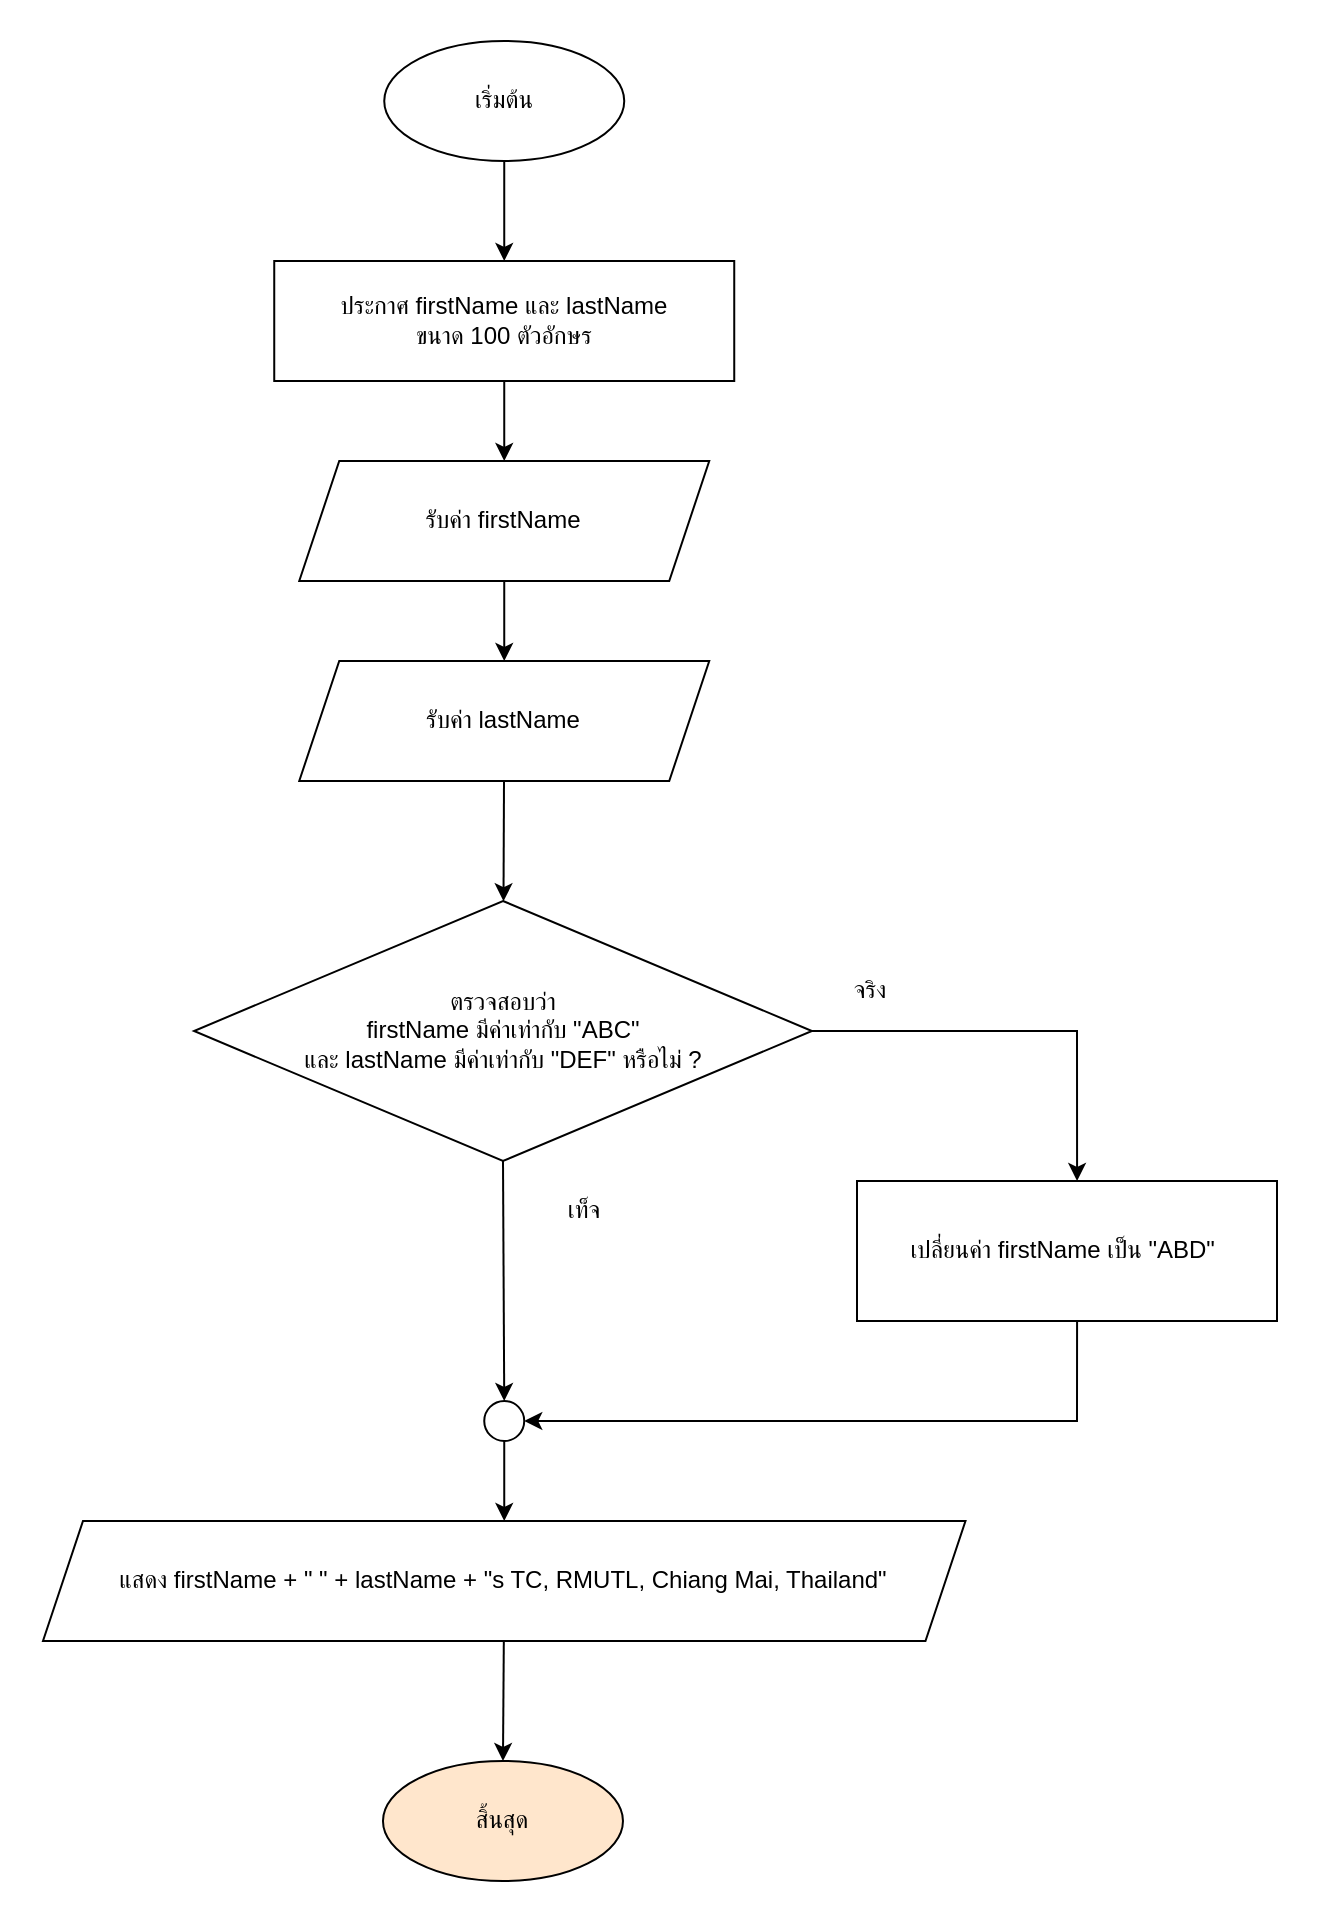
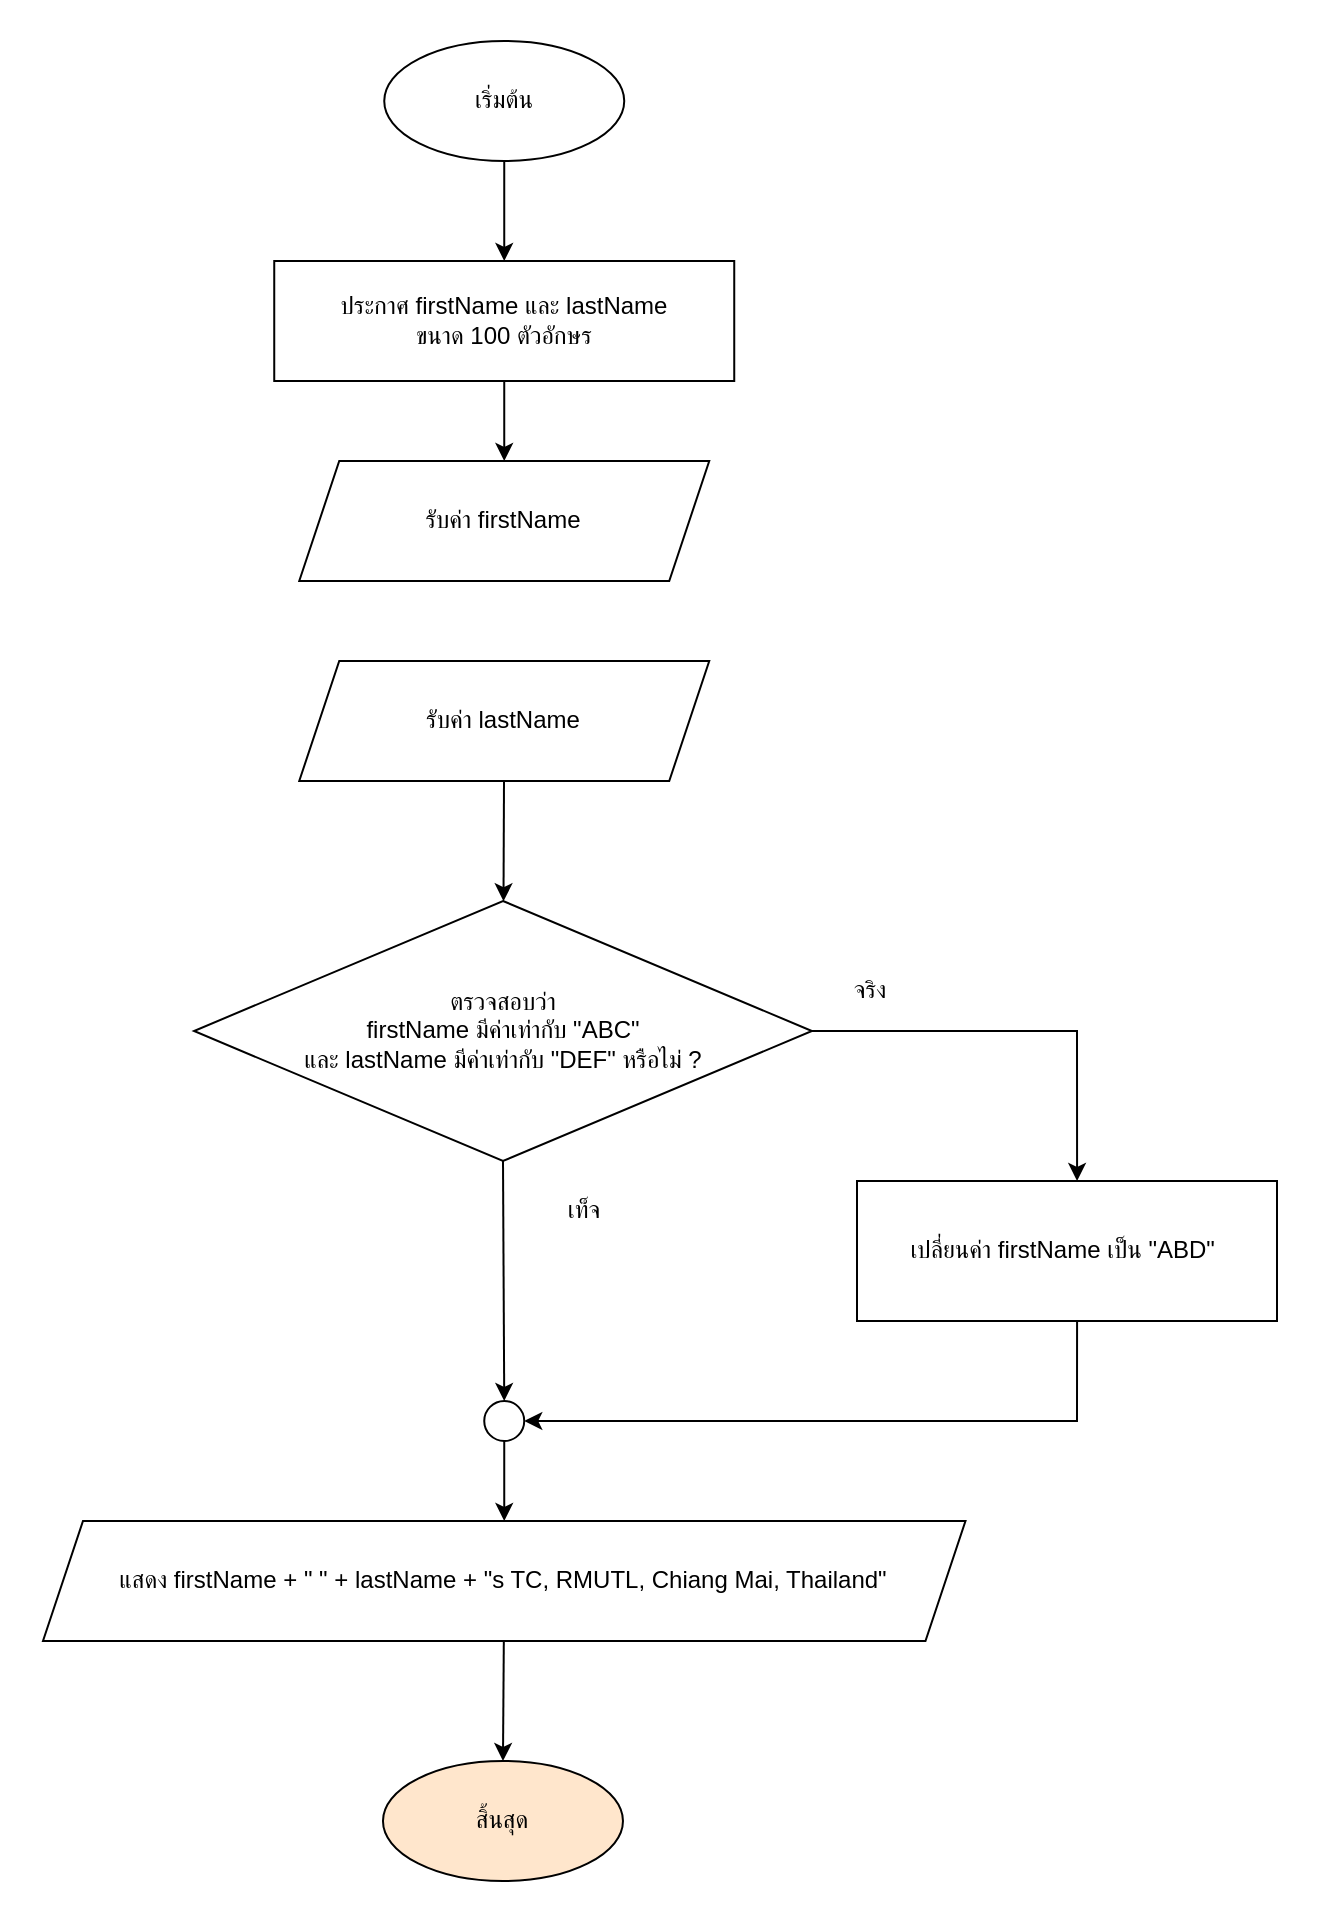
  <mxCell id="0" />
  <mxCell id="1" parent="0" />
  <mxCell id="2" value="" style="edgeStyle=none;html=1;" parent="1" source="3" target="6" edge="1"><mxGeometry relative="1" as="geometry" /></mxCell>
  <mxCell id="3" value="เริ่มต้น" style="ellipse;whiteSpace=wrap;html=1;" parent="1" vertex="1"><mxGeometry x="191.62" y="20" width="120" height="60" as="geometry" /></mxCell>
  <mxCell id="4" value="สิ้นสุด" style="ellipse;whiteSpace=wrap;html=1;fillColor=#ffe6cc;" parent="1" vertex="1"><mxGeometry x="190.99" y="880" width="120" height="60" as="geometry" /></mxCell>
  <mxCell id="5" value="" style="edgeStyle=none;html=1;" parent="1" source="6" target="8" edge="1"><mxGeometry relative="1" as="geometry" /></mxCell>
  <mxCell id="6" value="ประกาศ firstName และ lastName&lt;br&gt;ขนาด 100 ตัวอักษร" style="rounded=0;whiteSpace=wrap;html=1;" parent="1" vertex="1"><mxGeometry x="136.62" y="130" width="230" height="60" as="geometry" /></mxCell>
- <mxCell id="7" value="" style="edgeStyle=none;html=1;" parent="1" source="8" target="10" edge="1"><mxGeometry relative="1" as="geometry" /></mxCell>
  <mxCell id="8" value="รับค่า firstName" style="shape=parallelogram;perimeter=parallelogramPerimeter;whiteSpace=wrap;html=1;fixedSize=1;" parent="1" vertex="1"><mxGeometry x="149.12" y="230" width="205" height="60" as="geometry" /></mxCell>
  <mxCell id="9" value="" style="edgeStyle=none;html=1;" edge="1" parent="1" source="10" target="15"><mxGeometry relative="1" as="geometry" /></mxCell>
  <mxCell id="10" value="รับค่า lastName" style="shape=parallelogram;perimeter=parallelogramPerimeter;whiteSpace=wrap;html=1;fixedSize=1;" parent="1" vertex="1"><mxGeometry x="149.12" y="330" width="205" height="60" as="geometry" /></mxCell>
  <mxCell id="11" value="" style="edgeStyle=none;html=1;" parent="1" source="12" target="4" edge="1"><mxGeometry relative="1" as="geometry" /></mxCell>
  <mxCell id="12" value="แสดง firstName + &quot; &quot; + lastName + &quot;s TC, RMUTL, Chiang Mai, Thailand&quot;" style="shape=parallelogram;perimeter=parallelogramPerimeter;whiteSpace=wrap;html=1;fixedSize=1;" parent="1" vertex="1"><mxGeometry x="20.99" y="760" width="461.25" height="60" as="geometry" /></mxCell>
  <mxCell id="13" style="edgeStyle=none;rounded=0;html=1;entryX=0.524;entryY=0;entryDx=0;entryDy=0;entryPerimeter=0;exitX=1;exitY=0.5;exitDx=0;exitDy=0;" edge="1" parent="1" source="15" target="17"><mxGeometry relative="1" as="geometry"><Array as="points"><mxPoint x="538" y="515" /></Array></mxGeometry></mxCell>
  <mxCell id="14" style="edgeStyle=none;rounded=0;html=1;exitX=0.5;exitY=1;exitDx=0;exitDy=0;entryX=0.5;entryY=0;entryDx=0;entryDy=0;" edge="1" parent="1" source="15" target="19"><mxGeometry relative="1" as="geometry" /></mxCell>
  <mxCell id="15" value="ตรวจสอบว่า&lt;br&gt;firstName มีค่าเท่ากับ &quot;ABC&quot;&lt;br&gt;และ lastName มีค่าเท่ากับ &quot;DEF&quot; หรือไม่ ?" style="rhombus;whiteSpace=wrap;html=1;" vertex="1" parent="1"><mxGeometry x="96.52" y="450" width="308.95" height="130" as="geometry" /></mxCell>
  <mxCell id="16" style="edgeStyle=none;rounded=0;html=1;exitX=0.524;exitY=1;exitDx=0;exitDy=0;exitPerimeter=0;" edge="1" parent="1" source="17" target="19"><mxGeometry relative="1" as="geometry"><mxPoint x="548" y="680" as="sourcePoint" /><Array as="points"><mxPoint x="538" y="710" /></Array></mxGeometry></mxCell>
  <mxCell id="17" value="เปลี่ยนค่า firstName เป็น &quot;ABD&quot;&amp;nbsp;" style="rounded=0;whiteSpace=wrap;html=1;" vertex="1" parent="1"><mxGeometry x="428" y="590" width="210" height="70" as="geometry" /></mxCell>
  <mxCell id="18" value="" style="edgeStyle=none;rounded=0;html=1;" edge="1" parent="1" source="19" target="12"><mxGeometry relative="1" as="geometry" /></mxCell>
  <mxCell id="19" value="" style="ellipse;whiteSpace=wrap;html=1;aspect=fixed;" vertex="1" parent="1"><mxGeometry x="241.62" y="700" width="20" height="20" as="geometry" /></mxCell>
  <mxCell id="20" value="จริง" style="text;html=1;strokeColor=none;fillColor=none;align=center;verticalAlign=middle;whiteSpace=wrap;rounded=0;" vertex="1" parent="1"><mxGeometry x="405.47" y="480" width="60" height="30" as="geometry" /></mxCell>
  <mxCell id="21" value="เท็จ" style="text;html=1;strokeColor=none;fillColor=none;align=center;verticalAlign=middle;whiteSpace=wrap;rounded=0;" vertex="1" parent="1"><mxGeometry x="261.62" y="590" width="60" height="30" as="geometry" /></mxCell>
